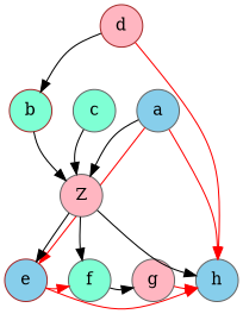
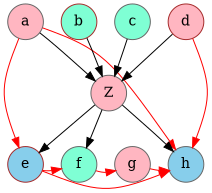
  digraph {
    fontname="DejaVu Serif"
    splines=curved
    node [color=gray40 fillcolor=skyblue fontname="DejaVu Serif" regular=true shape=ellipse style=filled]
    edge [fontname="DejaVu Serif"]
    e [color=brown]
    f [fillcolor=aquamarine]
    g [fillcolor=lightpink]
    h
-   a
+   a [fillcolor=lightpink]
    Z [fillcolor=lightpink]
    b [color=brown fillcolor=aquamarine]
    c [fillcolor=aquamarine]
    d [color=brown fillcolor=lightpink]
    subgraph sub_1 {
      rank=same
      e
      f
      g
      h
    }
    e -> f [color=red]
    e -> h [color=red]
-   f -> g [color=black]
+   f -> g [color=red]
    g -> h [color=red]
    a -> e [color=red]
    a -> h [color=red]
    a -> Z
    Z -> e
    Z -> f
    Z -> h
    b -> Z
    c -> Z
    d -> h [color=red]
-   d -> b
+   d -> Z
  }
